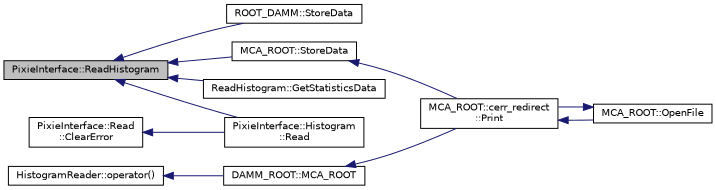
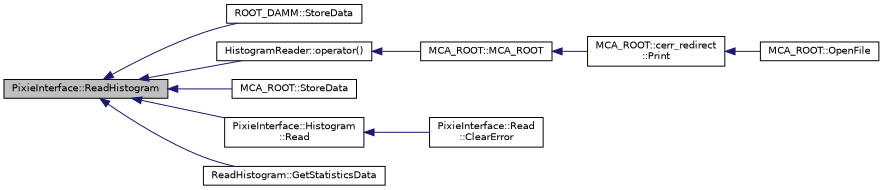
  digraph {
    rankdir=LR
    node [color=black fillcolor=white fontname=Helvetica fontsize=10 shape=record style=filled]
    edge [color=midnightblue dir=back fontname=Helvetica fontsize=10 labelfontname=Helvetica labelfontsize=10 style=solid]
    n1 [fillcolor=grey75 fontcolor=black height=0.2 label="PixieInterface::ReadHistogram" width=0.4]
    n2 [height=0.2 label="ROOT_DAMM::StoreData" width=0.4]
    n3 [height=0.2 label="HistogramReader::operator()" width=0.4]
    n4 [height=0.2 label="MCA_ROOT::StoreData" width=0.4]
    n5 [height=0.2 label="PixieInterface::Histogram\l::Read" width=0.4]
    n6 [height=0.2 label="ReadHistogram::GetStatisticsData" width=0.4]
-   n7 [height=0.2 label="DAMM_ROOT::MCA_ROOT" width=0.4]
+   n7 [height=0.2 label="MCA_ROOT::MCA_ROOT" width=0.4]
    n8 [height=0.2 label="MCA_ROOT::cerr_redirect\l::Print" width=0.4]
    n9 [height=0.2 label="PixieInterface::Read\l::ClearError" width=0.4]
    n10 [height=0.2 label="MCA_ROOT::OpenFile" width=0.4]
    n1 -> n2
+   n1 -> n3
    n1 -> n4
    n1 -> n5
    n1 -> n6
    n3 -> n7
-   n4 -> n8
-   n9 -> n5
+   n5 -> n9
    n7 -> n8
    n8 -> n10
-   n10 -> n8
  }
